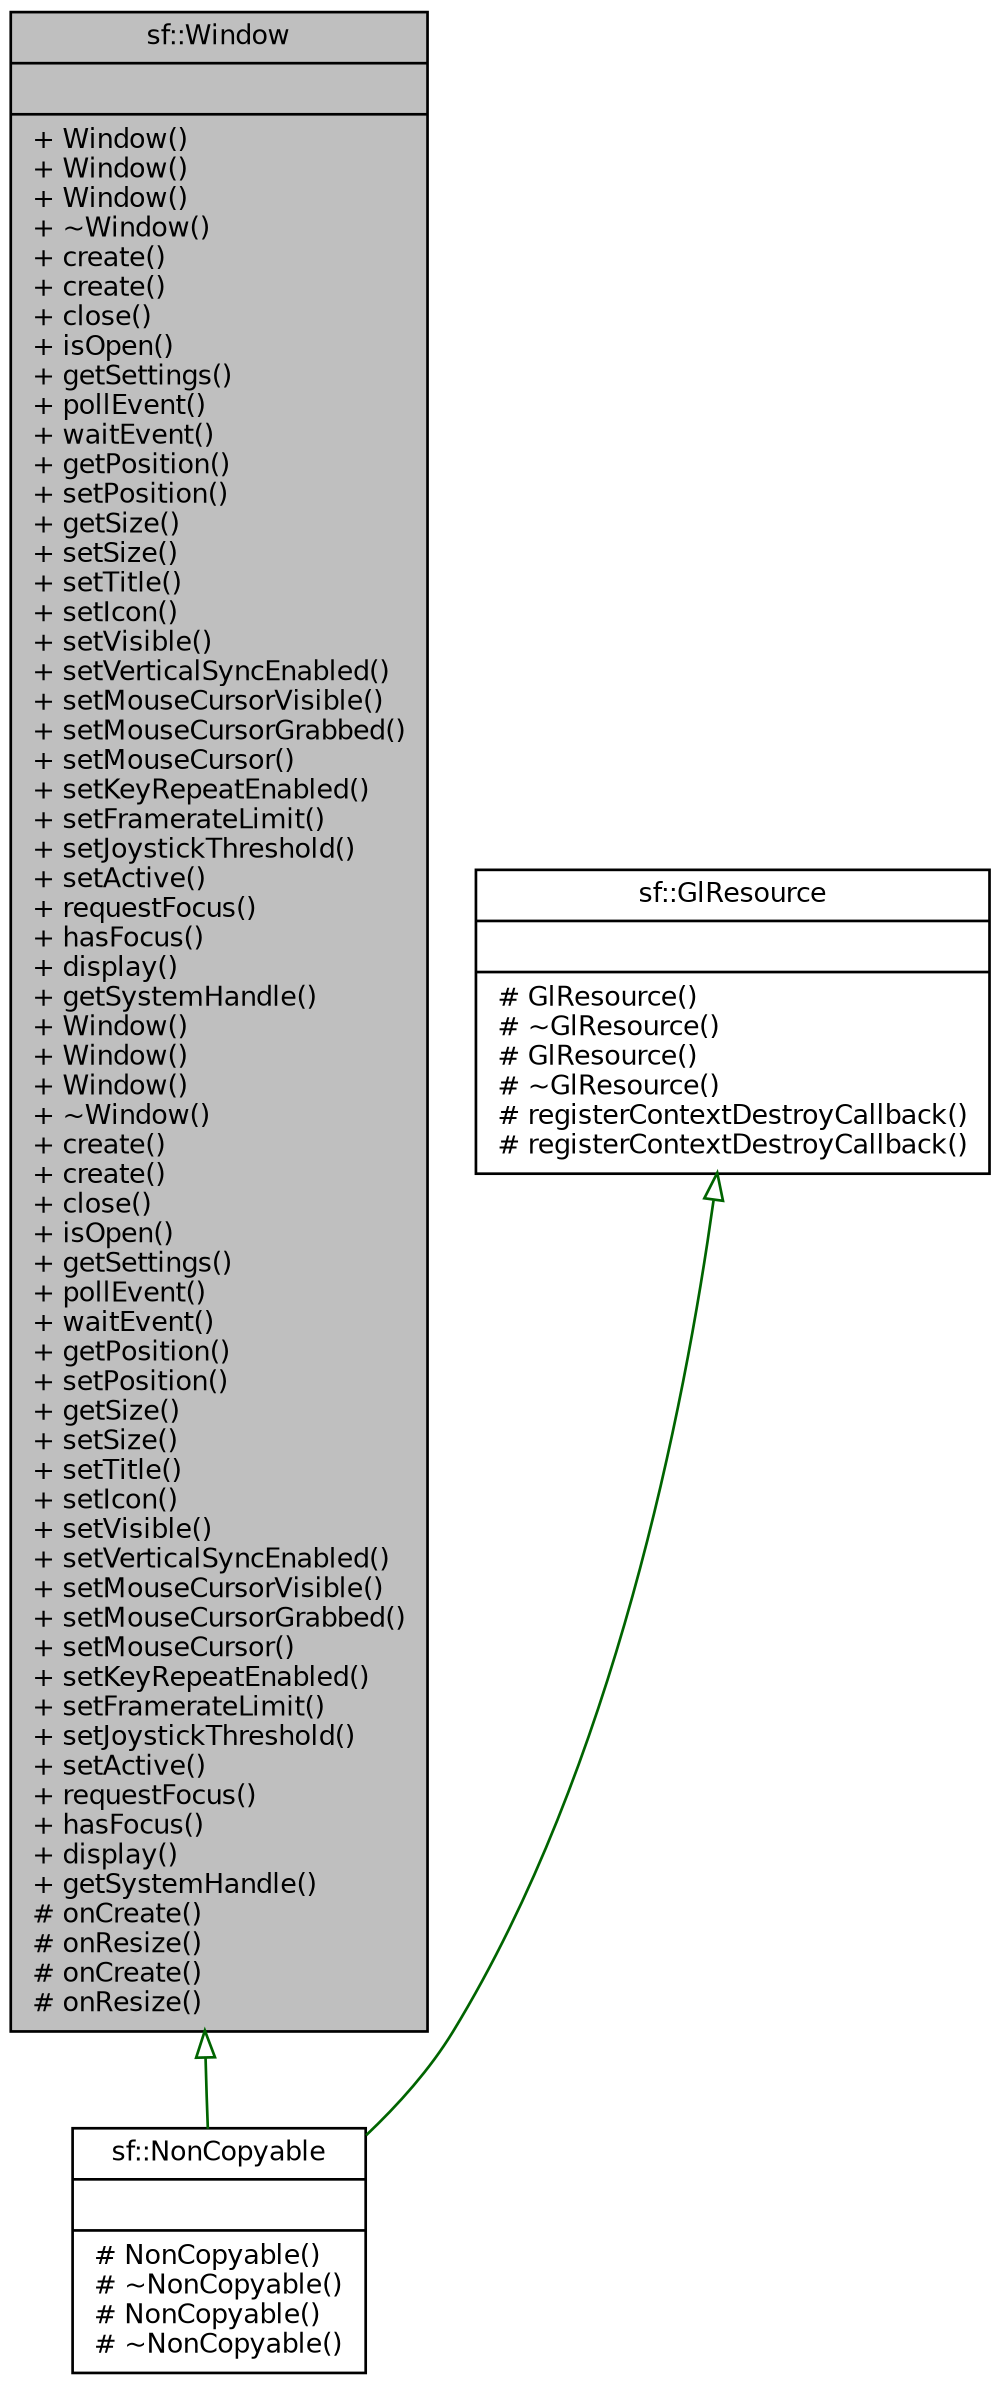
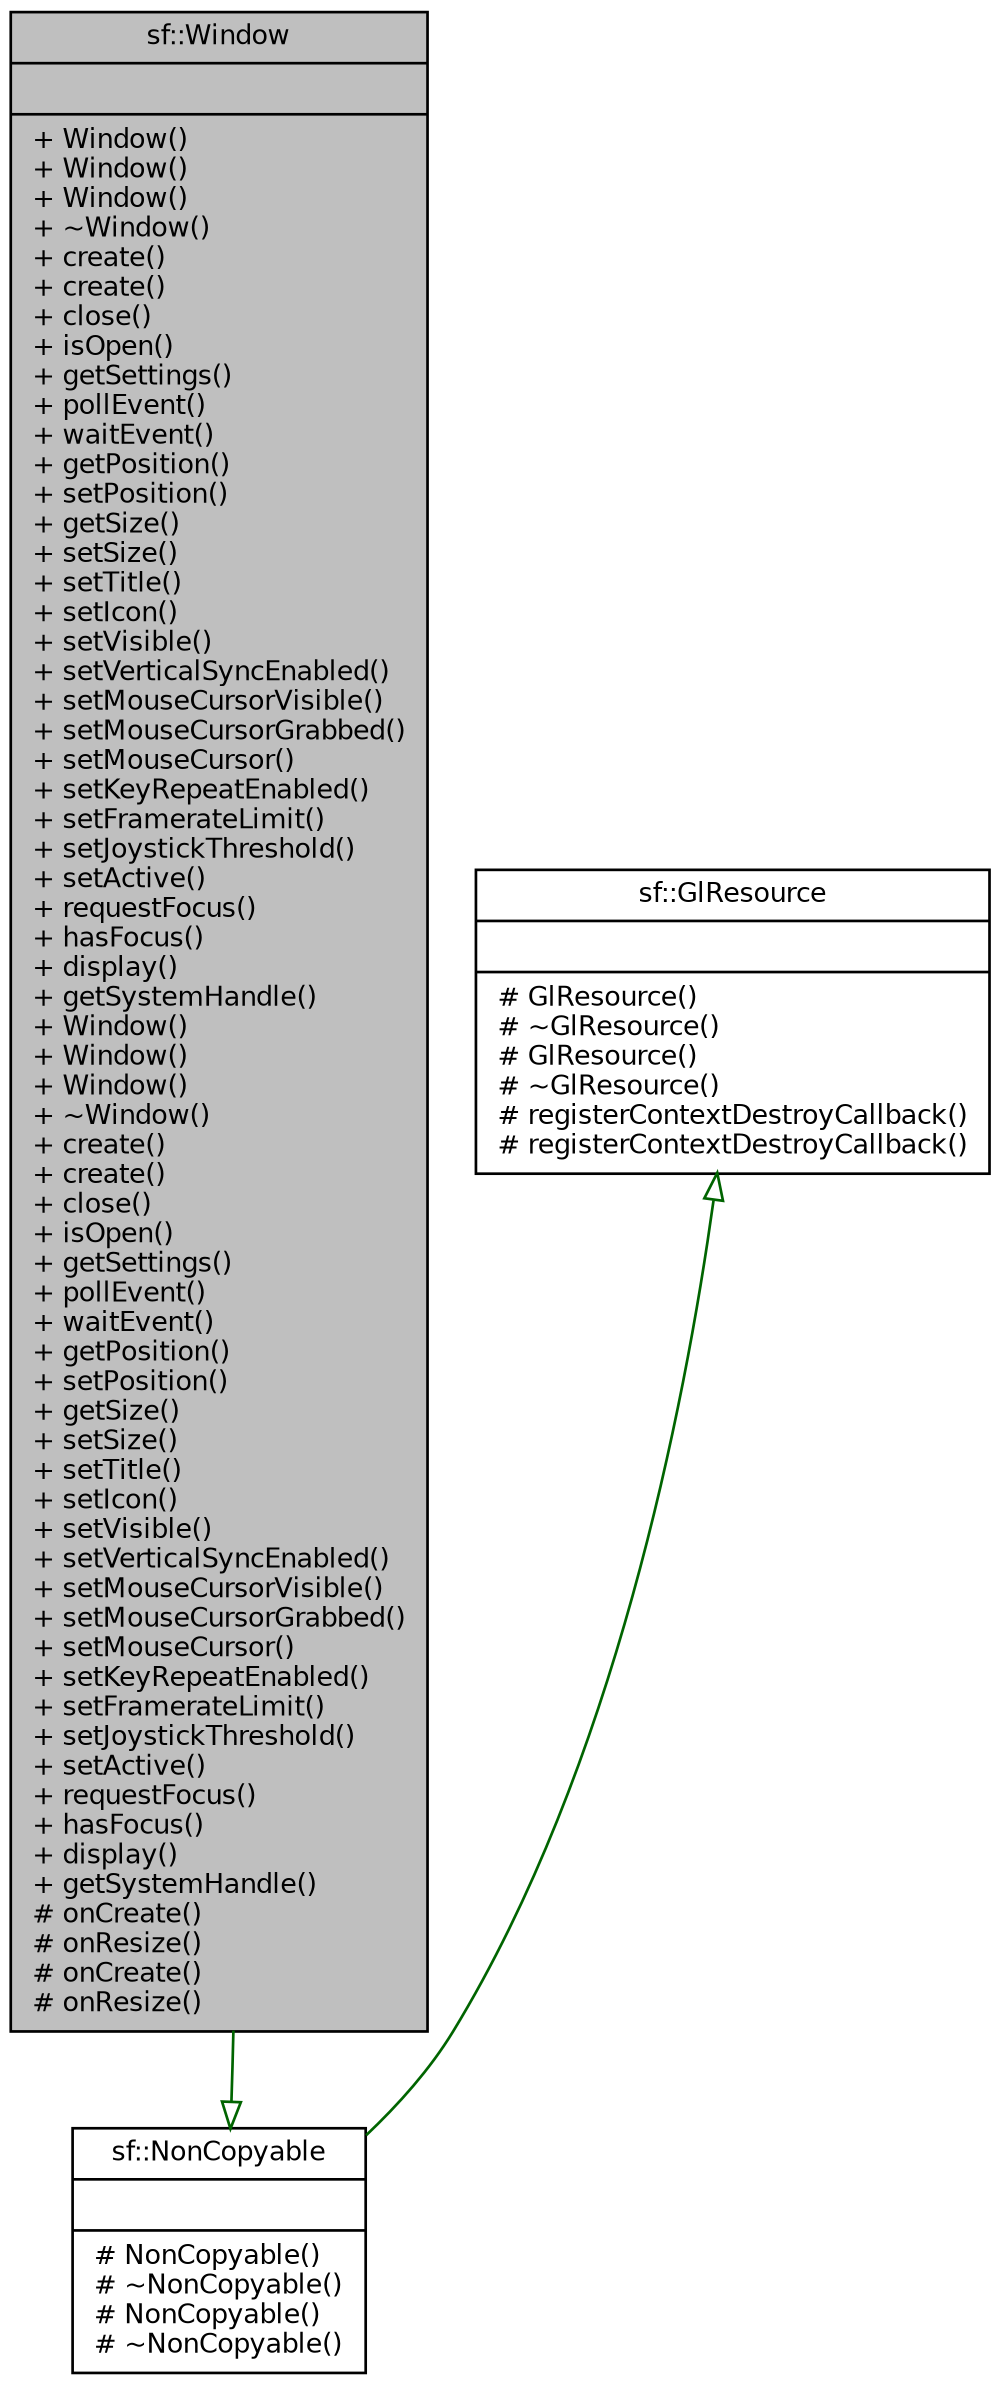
  digraph {
    node [color=black fillcolor=white fontname=Helvetica fontsize=10 shape=record style=filled]
    edge [arrowtail=onormal color=darkgreen dir=back fontname=Helvetica fontsize=10 labelfontname=Helvetica labelfontsize=10 style=solid]
    n1 [fillcolor=grey75 fontcolor=black height=0.2 label="{sf::Window\n||+ Window()\l+ Window()\l+ Window()\l+ ~Window()\l+ create()\l+ create()\l+ close()\l+ isOpen()\l+ getSettings()\l+ pollEvent()\l+ waitEvent()\l+ getPosition()\l+ setPosition()\l+ getSize()\l+ setSize()\l+ setTitle()\l+ setIcon()\l+ setVisible()\l+ setVerticalSyncEnabled()\l+ setMouseCursorVisible()\l+ setMouseCursorGrabbed()\l+ setMouseCursor()\l+ setKeyRepeatEnabled()\l+ setFramerateLimit()\l+ setJoystickThreshold()\l+ setActive()\l+ requestFocus()\l+ hasFocus()\l+ display()\l+ getSystemHandle()\l+ Window()\l+ Window()\l+ Window()\l+ ~Window()\l+ create()\l+ create()\l+ close()\l+ isOpen()\l+ getSettings()\l+ pollEvent()\l+ waitEvent()\l+ getPosition()\l+ setPosition()\l+ getSize()\l+ setSize()\l+ setTitle()\l+ setIcon()\l+ setVisible()\l+ setVerticalSyncEnabled()\l+ setMouseCursorVisible()\l+ setMouseCursorGrabbed()\l+ setMouseCursor()\l+ setKeyRepeatEnabled()\l+ setFramerateLimit()\l+ setJoystickThreshold()\l+ setActive()\l+ requestFocus()\l+ hasFocus()\l+ display()\l+ getSystemHandle()\l# onCreate()\l# onResize()\l# onCreate()\l# onResize()\l}" width=0.4]
    n2 [height=0.2 label="{sf::GlResource\n||# GlResource()\l# ~GlResource()\l# GlResource()\l# ~GlResource()\l# registerContextDestroyCallback()\l# registerContextDestroyCallback()\l}" width=0.4]
    n3 [height=0.2 label="{sf::NonCopyable\n||# NonCopyable()\l# ~NonCopyable()\l# NonCopyable()\l# ~NonCopyable()\l}" width=0.4]
    n2 -> n3
-   n1 -> n3
+   n3 -> n1
  }
